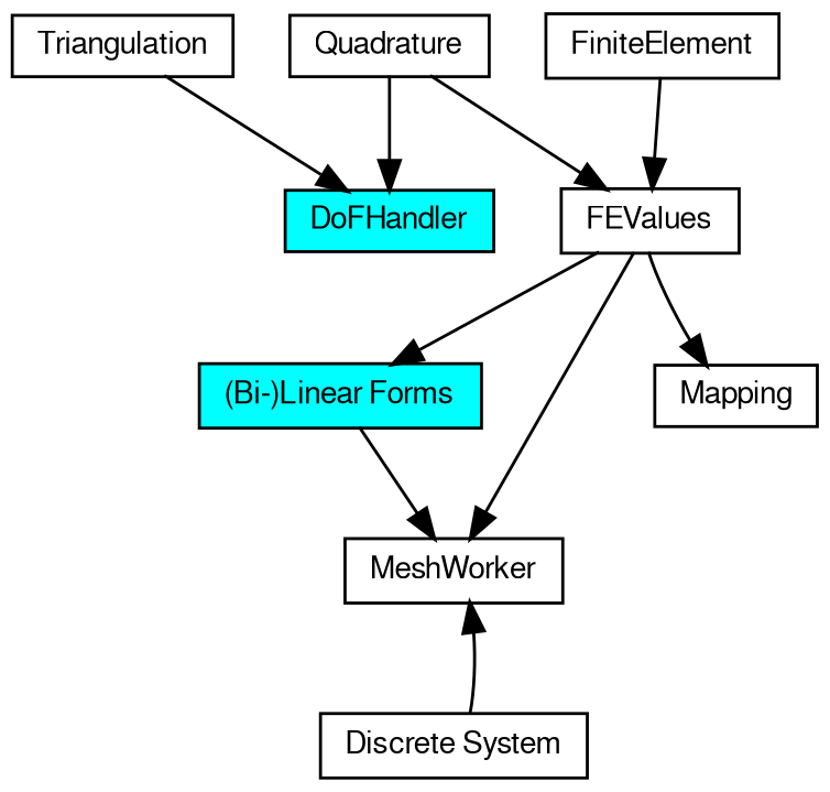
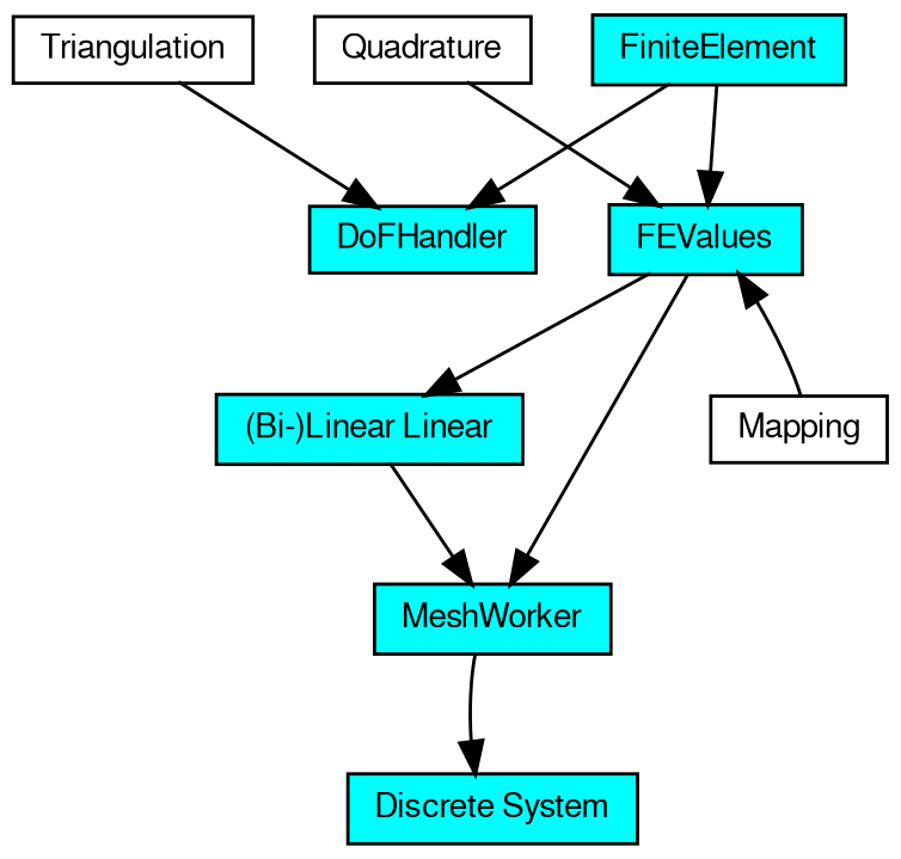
  digraph {
    aspect=1.5
    rankdir=TB
    node [color=black fillcolor=white fontname=FreeSans fontsize=10 shape=record style=filled]
    edge [color=black fontname=FreeSans fontsize=10 labelfontname=FreeSans labelfontsize=10 style=solid]
-   n1 [height=0.2 label=FiniteElement width=0.4]
+   n1 [fillcolor=cyan height=0.2 label=FiniteElement width=0.4]
    n2 [fillcolor=cyan height=0.2 label=DoFHandler width=0.4]
-   n3 [height=0.2 label=FEValues width=0.4]
-   n4 [height=0.2 label=MeshWorker width=0.4]
-   n5 [fillcolor=cyan height=0.2 label="(Bi-)Linear Forms" width=0.4]
+   n3 [fillcolor=cyan height=0.2 label=FEValues width=0.4]
+   n4 [fillcolor=cyan height=0.2 label=MeshWorker width=0.4]
+   n5 [fillcolor=cyan height=0.2 label="(Bi-)Linear Linear" width=0.4]
    n6 [height=0.2 label=Triangulation width=0.4]
-   n7 [height=0.2 label="Discrete System" width=0.4]
+   n7 [fillcolor=cyan height=0.2 label="Discrete System" width=0.4]
    n8 [height=0.2 label=Quadrature width=0.4]
    n9 [height=0.2 label=Mapping width=0.4]
-   n8 -> n2
+   n1 -> n2
    n1 -> n3
    n3 -> n4
    n3 -> n5
-   n7 -> n4
+   n4 -> n7
    n5 -> n4
    n6 -> n2
    n8 -> n3
-   n3 -> n9
+   n9 -> n3
  }
